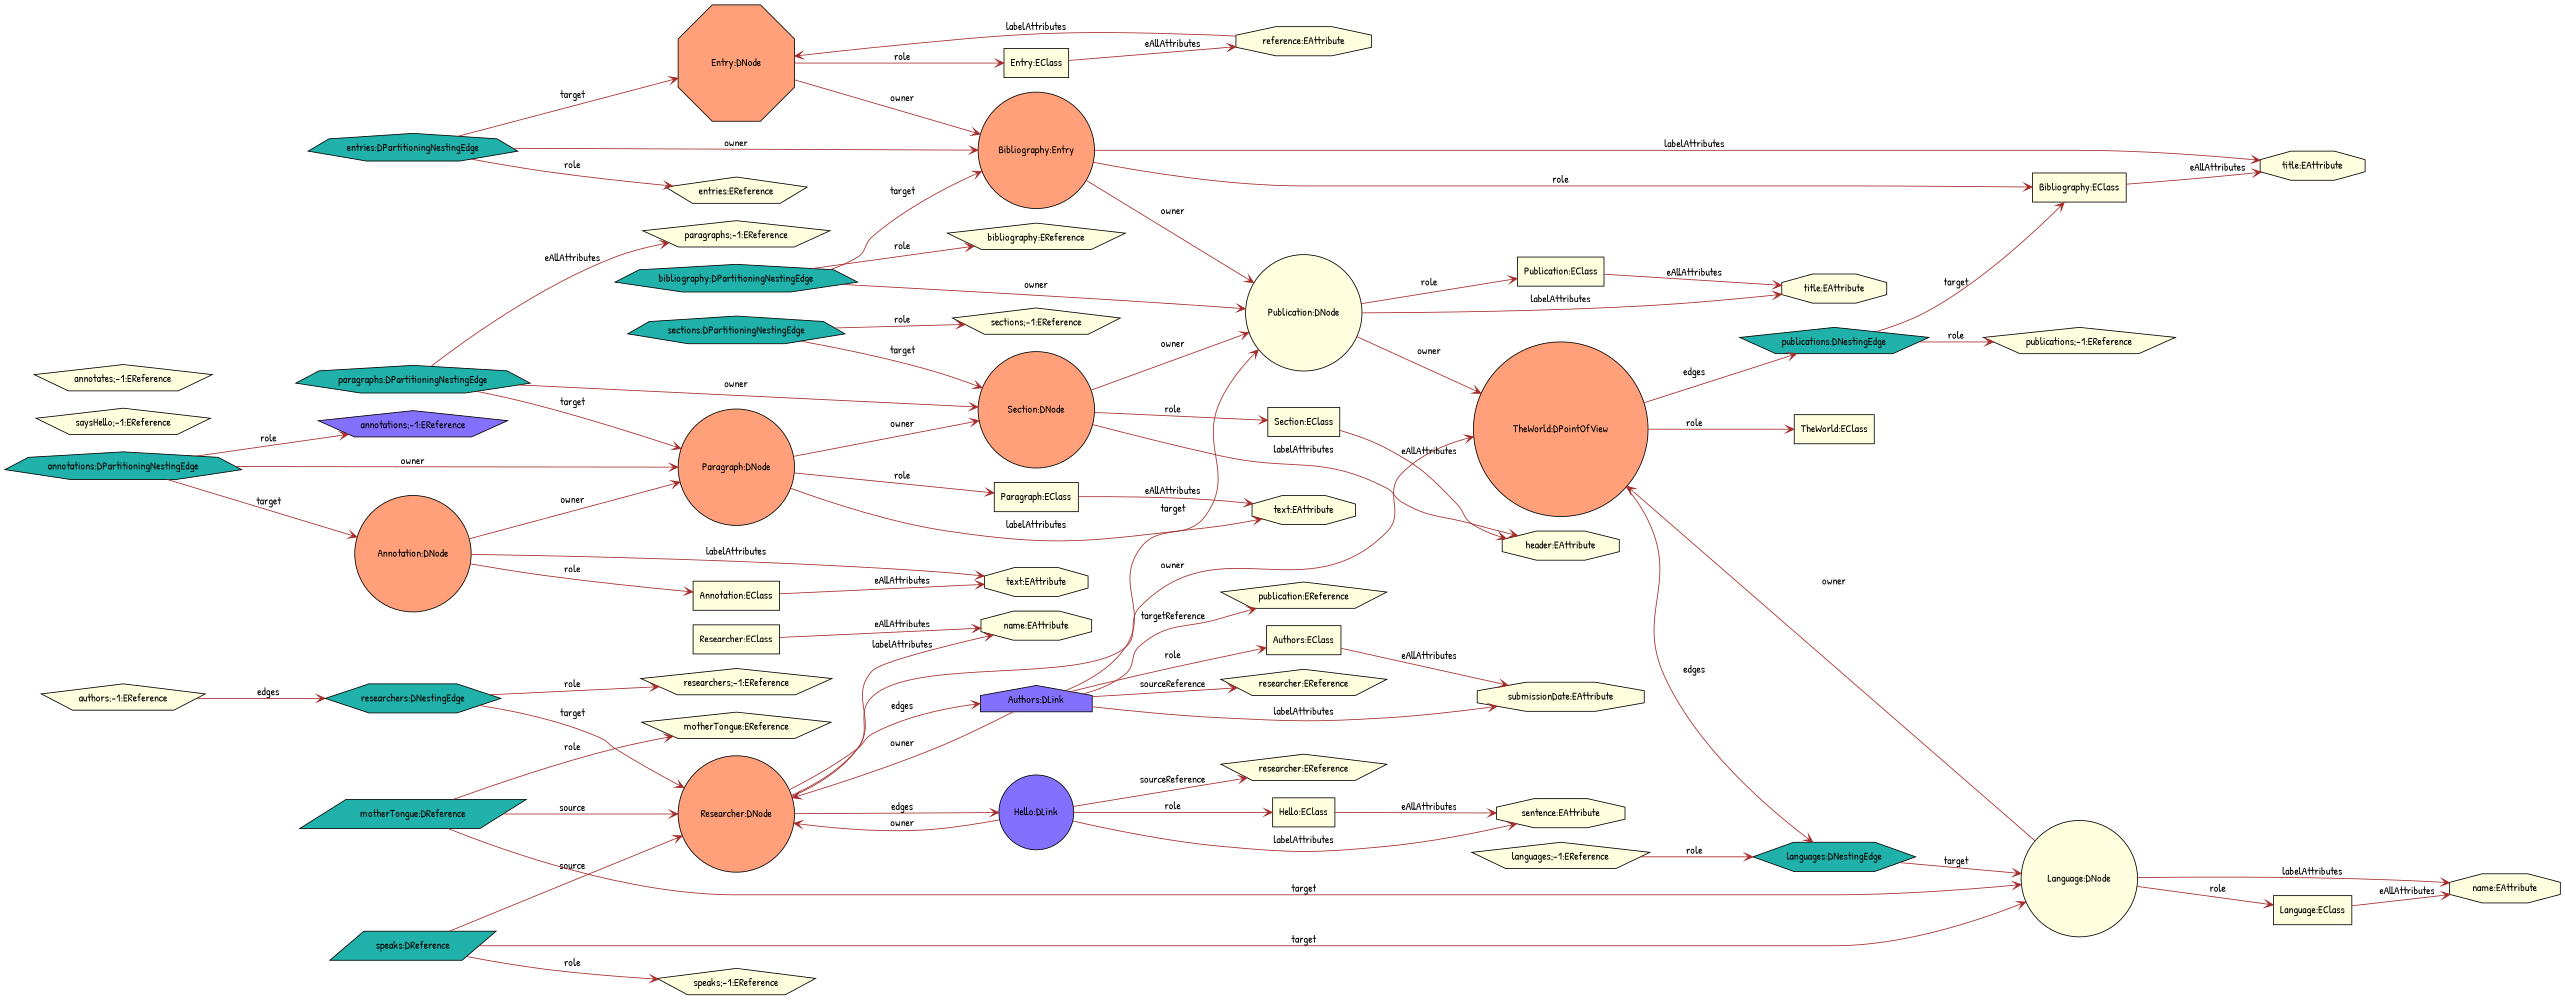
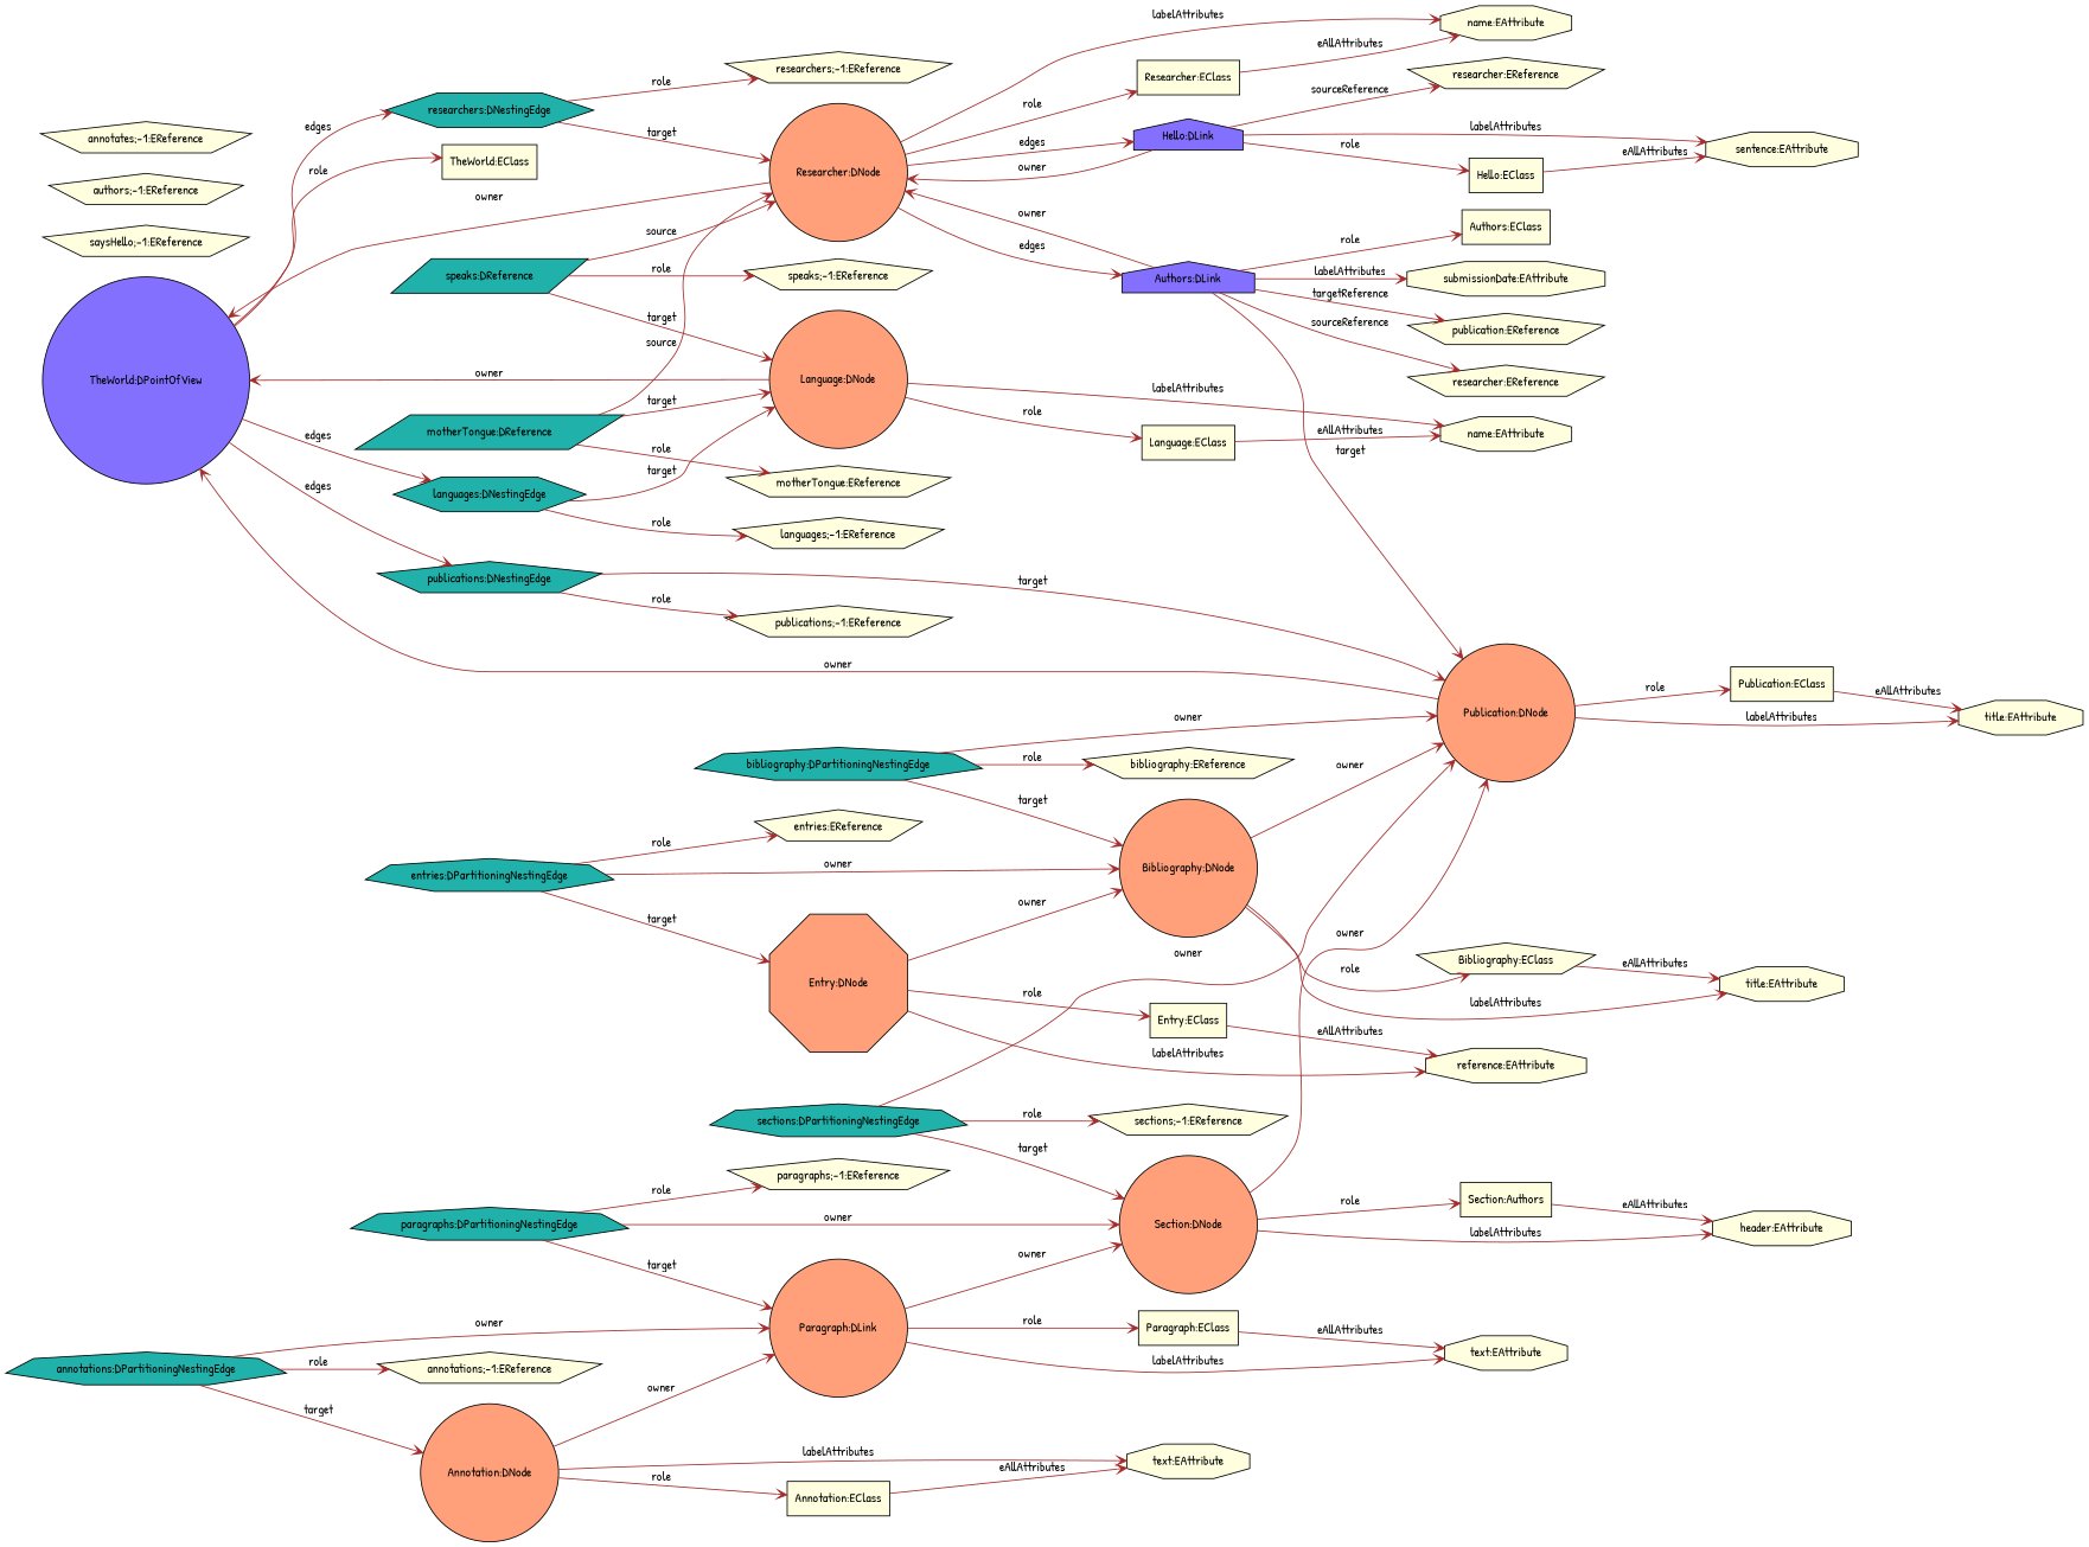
  digraph {
    fontname="Patrick Hand"
    rankdir=LR
    node [color=black fillcolor=lightyellow1 fontname="Patrick Hand" shape=pentagon style=filled]
    edge [arrowhead=vee arrowsize=1 color=brown fontname="Patrick Hand"]
-   n1 [fillcolor=lightsalmon1 fixedsize=true height=3.0 label="TheWorld:DPointOfView" shape=circle width=3.0]
+   n1 [fillcolor=lightslateblue fixedsize=true height=3.0 label="TheWorld:DPointOfView" shape=circle width=3.0]
    n2 [label="TheWorld:EClass" shape=box]
    n3 [fillcolor=lightseagreen label="languages:DNestingEdge" shape=hexagon]
    n4 [fillcolor=lightseagreen label="researchers:DNestingEdge" shape=hexagon]
    n5 [fillcolor=lightseagreen label="publications:DNestingEdge"]
    n6 [label="languages;-1:EReference"]
-   n7 [fixedsize=true height=2.0 label="Language:DNode" shape=circle width=2.0]
+   n7 [fillcolor=lightsalmon1 fixedsize=true height=2.0 label="Language:DNode" shape=circle width=2.0]
    n8 [label="researchers;-1:EReference"]
    n9 [fillcolor=lightsalmon1 fixedsize=true height=2.0 label="Researcher:DNode" shape=circle width=2.0]
    n10 [label="publications;-1:EReference"]
-   n11 [fixedsize=true height=2.0 label="Publication:DNode" shape=circle width=2.0]
+   n11 [fillcolor=lightsalmon1 fixedsize=true height=2.0 label="Publication:DNode" shape=circle width=2.0]
    n12 [label="Language:EClass" shape=box]
    n13 [label="name:EAttribute" shape=octagon]
    n14 [label="Researcher:EClass" shape=box]
    n15 [label="name:EAttribute" shape=octagon]
    n16 [label="Hello:EClass" shape=box]
    n17 [label="sentence:EAttribute" shape=octagon]
    n18 [label="Publication:EClass" shape=box]
    n19 [label="title:EAttribute" shape=octagon]
-   n20 [label="Section:EClass" shape=box]
+   n20 [label="Section:Authors" shape=box]
    n21 [label="header:EAttribute" shape=octagon]
    n22 [label="Paragraph:EClass" shape=box]
    n23 [label="text:EAttribute" shape=octagon]
    n24 [label="Authors:EClass" shape=box]
    n25 [label="submissionDate:EAttribute" shape=octagon]
    n26 [label="Annotation:EClass" shape=box]
    n27 [label="text:EAttribute" shape=octagon]
-   n28 [label="Bibliography:EClass" shape=box]
+   n28 [label="Bibliography:EClass"]
    n29 [label="title:EAttribute" shape=octagon]
    n30 [label="Entry:EClass" shape=box]
    n31 [label="reference:EAttribute" shape=octagon]
    n32 [label="entries:EReference"]
    n33 [label="publication:EReference"]
    n34 [label="sections;-1:EReference"]
    n35 [label="paragraphs;-1:EReference"]
-   n36 [fillcolor=lightslateblue label="annotations;-1:EReference"]
+   n36 [label="annotations;-1:EReference"]
    n37 [label="bibliography:EReference"]
    n38 [label="researcher:EReference"]
    n39 [label="saysHello;-1:EReference"]
    n40 [label="motherTongue:EReference"]
    n41 [label="speaks;-1:EReference"]
    n42 [label="authors;-1:EReference"]
    n43 [label="annotates;-1:EReference"]
    n44 [label="researcher:EReference"]
-   n45 [fillcolor=lightslateblue label="Hello:DLink" shape=circle]
+   n45 [fillcolor=lightslateblue label="Hello:DLink" shape=house]
    n46 [fillcolor=lightslateblue label="Authors:DLink" shape=house]
    n47 [fillcolor=lightseagreen label="speaks:DReference" shape=parallelogram]
    n48 [fillcolor=lightseagreen label="motherTongue:DReference" shape=parallelogram]
    n49 [fillcolor=lightseagreen label="bibliography:DPartitioningNestingEdge" shape=septagon]
-   n50 [fillcolor=lightsalmon1 fixedsize=true height=2.0 label="Bibliography:Entry" shape=circle width=2.0]
+   n50 [fillcolor=lightsalmon1 fixedsize=true height=2.0 label="Bibliography:DNode" shape=circle width=2.0]
    n51 [fillcolor=lightseagreen label="sections:DPartitioningNestingEdge" shape=septagon]
    n52 [fillcolor=lightsalmon1 fixedsize=true height=2.0 label="Section:DNode" shape=circle width=2.0]
    n53 [fillcolor=lightseagreen label="paragraphs:DPartitioningNestingEdge" shape=septagon]
-   n54 [fillcolor=lightsalmon1 fixedsize=true height=2.0 label="Paragraph:DNode" shape=circle width=2.0]
+   n54 [fillcolor=lightsalmon1 fixedsize=true height=2.0 label="Paragraph:DLink" shape=circle width=2.0]
    n55 [fillcolor=lightseagreen label="annotations:DPartitioningNestingEdge" shape=septagon]
    n56 [fillcolor=lightsalmon1 fixedsize=true height=2.0 label="Annotation:DNode" shape=circle width=2.0]
    n57 [fillcolor=lightseagreen label="entries:DPartitioningNestingEdge" shape=septagon]
    n58 [fillcolor=lightsalmon1 fixedsize=true height=2.0 label="Entry:DNode" shape=octagon width=2.0]
    n1 -> n2 [label=role]
    n1 -> n3 [label=edges]
-   n42 -> n4 [label=edges]
+   n1 -> n4 [label=edges]
    n1 -> n5 [label=edges]
-   n6 -> n3 [label=role]
+   n3 -> n6 [label=role]
    n3 -> n7 [label=target]
    n4 -> n8 [label=role]
    n4 -> n9 [label=target]
    n5 -> n10 [label=role]
-   n5 -> n28 [label=target]
+   n5 -> n11 [label=target]
    n7 -> n1 [label=owner]
    n7 -> n12 [label=role]
    n7 -> n13 [label=labelAttributes]
    n9 -> n1 [label=owner]
+   n9 -> n14 [label=role]
    n9 -> n15 [label=labelAttributes]
    n9 -> n45 [label=edges]
    n9 -> n46 [label=edges]
    n11 -> n1 [label=owner]
    n11 -> n18 [label=role]
    n11 -> n19 [label=labelAttributes]
    n12 -> n13 [label=eAllAttributes]
    n14 -> n15 [label=eAllAttributes]
    n16 -> n17 [label=eAllAttributes]
    n18 -> n19 [label=eAllAttributes]
    n20 -> n21 [label=eAllAttributes]
    n22 -> n23 [label=eAllAttributes]
-   n24 -> n25 [label=eAllAttributes]
    n26 -> n27 [label=eAllAttributes]
    n28 -> n29 [label=eAllAttributes]
    n30 -> n31 [label=eAllAttributes]
    n45 -> n9 [label=owner]
    n45 -> n16 [label=role]
    n45 -> n17 [label=labelAttributes]
    n45 -> n44 [label=sourceReference]
    n46 -> n9 [label=owner]
    n46 -> n11 [label=target]
    n46 -> n24 [label=role]
    n46 -> n25 [label=labelAttributes]
    n46 -> n33 [label=targetReference]
    n46 -> n38 [label=sourceReference]
    n47 -> n7 [label=target]
    n47 -> n9 [label=source]
    n47 -> n41 [label=role]
    n48 -> n7 [label=target]
    n48 -> n9 [label=source]
    n48 -> n40 [label=role]
    n49 -> n11 [label=owner]
    n49 -> n37 [label=role]
    n49 -> n50 [label=target]
    n50 -> n11 [label=owner]
    n50 -> n28 [label=role]
    n50 -> n29 [label=labelAttributes]
+   n51 -> n11 [label=owner]
    n51 -> n34 [label=role]
    n51 -> n52 [label=target]
    n52 -> n11 [label=owner]
    n52 -> n20 [label=role]
    n52 -> n21 [label=labelAttributes]
-   n53 -> n35 [label=eAllAttributes]
+   n53 -> n35 [label=role]
    n53 -> n52 [label=owner]
    n53 -> n54 [label=target]
    n54 -> n22 [label=role]
    n54 -> n23 [label=labelAttributes]
    n54 -> n52 [label=owner]
    n55 -> n36 [label=role]
    n55 -> n54 [label=owner]
    n55 -> n56 [label=target]
    n56 -> n26 [label=role]
    n56 -> n27 [label=labelAttributes]
    n56 -> n54 [label=owner]
    n57 -> n32 [label=role]
    n57 -> n50 [label=owner]
    n57 -> n58 [label=target]
    n58 -> n30 [label=role]
-   n31 -> n58 [label=labelAttributes]
+   n58 -> n31 [label=labelAttributes]
    n58 -> n50 [label=owner]
  }
